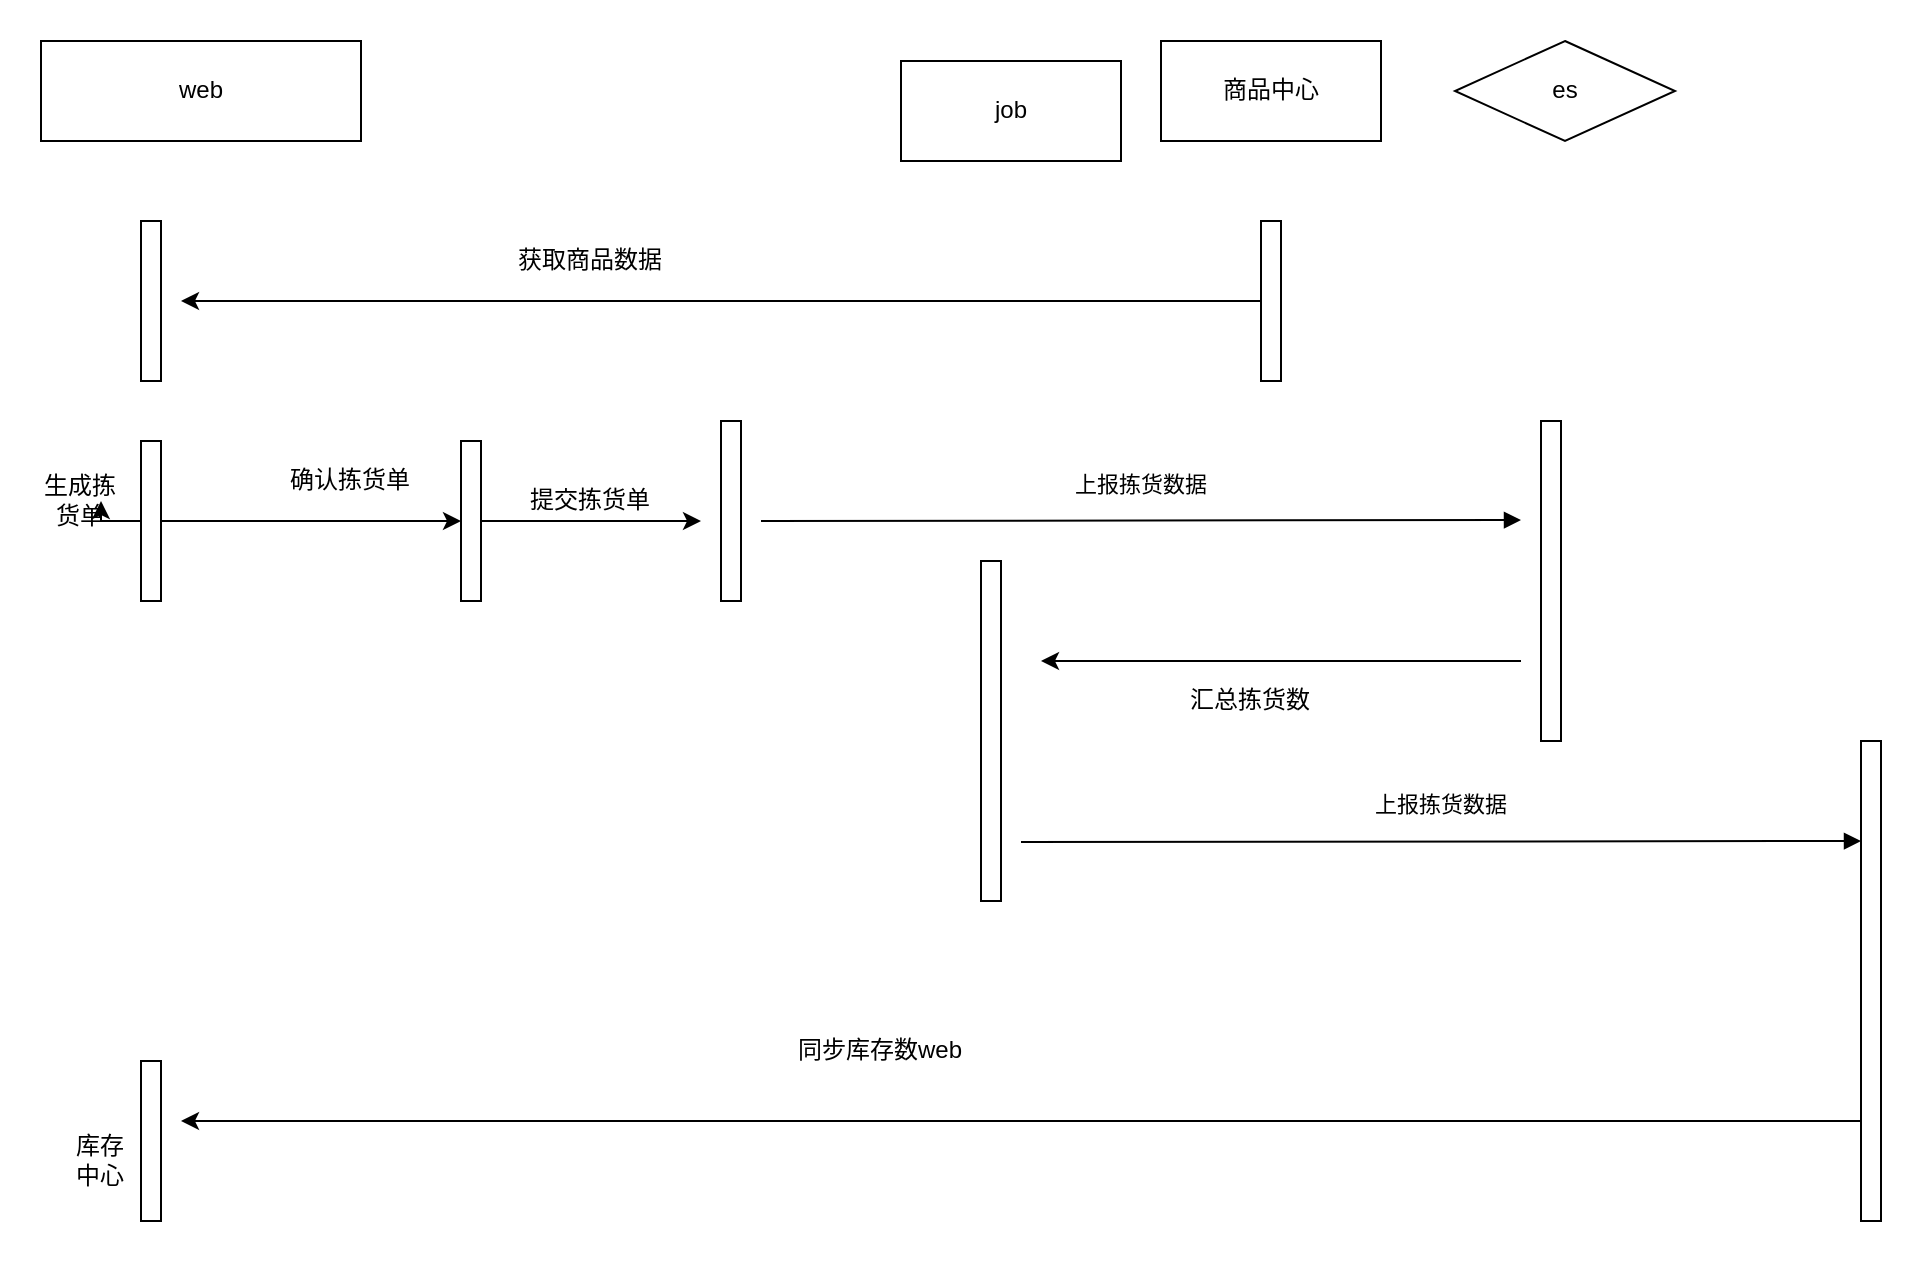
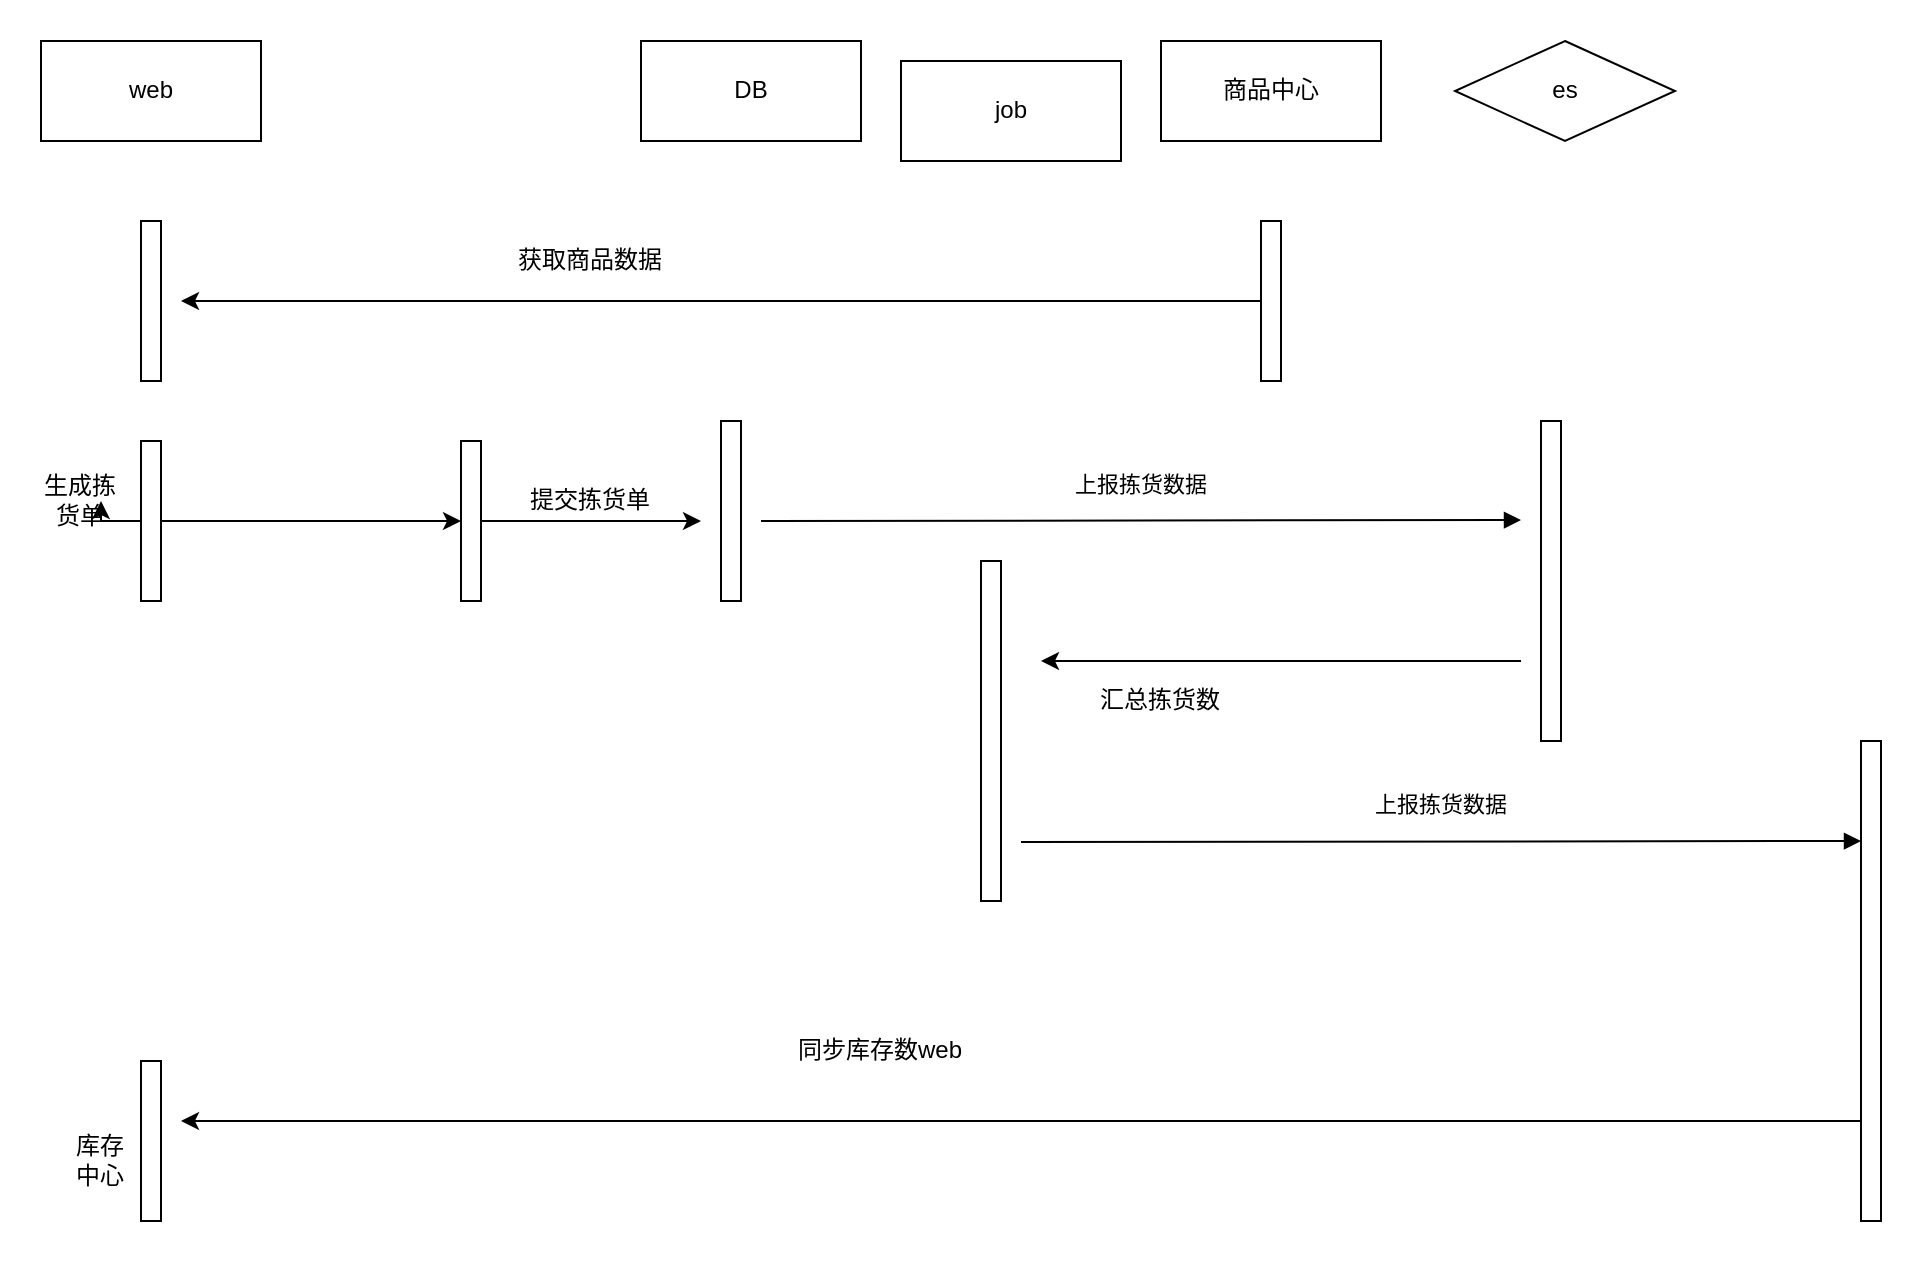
  <mxCell id="0" />
  <mxCell id="1" parent="0" />
- <mxCell id="2" value="web" style="html=1;" vertex="1" parent="1"><mxGeometry x="20" y="20" width="160" height="50" as="geometry" /></mxCell>
+ <mxCell id="2" value="web" style="html=1;" vertex="1" parent="1"><mxGeometry x="20" y="20" width="110" height="50" as="geometry" /></mxCell>
+ <mxCell id="3" value="DB" style="html=1;" vertex="1" parent="1"><mxGeometry x="320" y="20" width="110" height="50" as="geometry" /></mxCell>
  <mxCell id="4" value="商品中心" style="html=1;" vertex="1" parent="1"><mxGeometry x="580" y="20" width="110" height="50" as="geometry" /></mxCell>
  <mxCell id="5" value="es" style="rhombus;html=1;" vertex="1" parent="1"><mxGeometry x="727" y="20" width="110" height="50" as="geometry" /></mxCell>
  <mxCell id="6" value="" style="html=1;points=[];perimeter=orthogonalPerimeter;" vertex="1" parent="1"><mxGeometry x="70" y="110" width="10" height="80" as="geometry" /></mxCell>
  <mxCell id="7" style="edgeStyle=orthogonalEdgeStyle;rounded=0;orthogonalLoop=1;jettySize=auto;html=1;" edge="1" parent="1" source="8"><mxGeometry relative="1" as="geometry"><mxPoint x="90" y="150" as="targetPoint" /></mxGeometry></mxCell>
  <mxCell id="8" value="" style="html=1;points=[];perimeter=orthogonalPerimeter;" vertex="1" parent="1"><mxGeometry x="630" y="110" width="10" height="80" as="geometry" /></mxCell>
  <mxCell id="9" style="edgeStyle=orthogonalEdgeStyle;rounded=0;orthogonalLoop=1;jettySize=auto;html=1;" edge="1" parent="1" source="11" target="13"><mxGeometry relative="1" as="geometry" /></mxCell>
  <mxCell id="10" value="" style="edgeStyle=orthogonalEdgeStyle;rounded=0;orthogonalLoop=1;jettySize=auto;html=1;" edge="1" parent="1" source="11" target="15"><mxGeometry relative="1" as="geometry" /></mxCell>
  <mxCell id="11" value="" style="html=1;points=[];perimeter=orthogonalPerimeter;" vertex="1" parent="1"><mxGeometry x="70" y="220" width="10" height="80" as="geometry" /></mxCell>
  <mxCell id="12" style="edgeStyle=orthogonalEdgeStyle;rounded=0;orthogonalLoop=1;jettySize=auto;html=1;" edge="1" parent="1" source="13"><mxGeometry relative="1" as="geometry"><mxPoint x="350" y="260" as="targetPoint" /></mxGeometry></mxCell>
  <mxCell id="13" value="" style="html=1;points=[];perimeter=orthogonalPerimeter;" vertex="1" parent="1"><mxGeometry x="230" y="220" width="10" height="80" as="geometry" /></mxCell>
- <mxCell id="14" value="确认拣货单" style="text;html=1;strokeColor=none;fillColor=none;align=center;verticalAlign=middle;whiteSpace=wrap;rounded=0;" vertex="1" parent="1"><mxGeometry x="140" y="230" width="70" height="20" as="geometry" /></mxCell>
  <mxCell id="15" value="生成拣货单" style="text;html=1;strokeColor=none;fillColor=none;align=center;verticalAlign=middle;whiteSpace=wrap;rounded=0;" vertex="1" parent="1"><mxGeometry x="20" y="240" width="40" height="20" as="geometry" /></mxCell>
  <mxCell id="16" value="" style="html=1;points=[];perimeter=orthogonalPerimeter;" vertex="1" parent="1"><mxGeometry x="360" y="210" width="10" height="90" as="geometry" /></mxCell>
  <mxCell id="17" value="提交拣货单&lt;br&gt;" style="text;html=1;strokeColor=none;fillColor=none;align=center;verticalAlign=middle;whiteSpace=wrap;rounded=0;" vertex="1" parent="1"><mxGeometry x="260" y="240" width="70" height="20" as="geometry" /></mxCell>
  <mxCell id="18" value="" style="html=1;points=[];perimeter=orthogonalPerimeter;" vertex="1" parent="1"><mxGeometry x="770" y="210" width="10" height="160" as="geometry" /></mxCell>
  <mxCell id="19" value="上报拣货数据" style="html=1;verticalAlign=bottom;endArrow=block;" edge="1" parent="1"><mxGeometry y="10" width="80" relative="1" as="geometry"><mxPoint x="380" y="260" as="sourcePoint" /><mxPoint x="760" y="259.5" as="targetPoint" /><mxPoint y="1" as="offset" /></mxGeometry></mxCell>
  <mxCell id="20" value="获取商品数据" style="text;html=1;strokeColor=none;fillColor=none;align=center;verticalAlign=middle;whiteSpace=wrap;rounded=0;" vertex="1" parent="1"><mxGeometry x="250" y="120" width="90" height="20" as="geometry" /></mxCell>
  <mxCell id="21" style="edgeStyle=orthogonalEdgeStyle;rounded=0;orthogonalLoop=1;jettySize=auto;html=1;" edge="1" parent="1"><mxGeometry relative="1" as="geometry"><mxPoint x="520" y="330" as="targetPoint" /><mxPoint x="760" y="330" as="sourcePoint" /><Array as="points"><mxPoint x="760" y="330" /><mxPoint x="500" y="330" /></Array></mxGeometry></mxCell>
- <mxCell id="22" value="汇总拣货数" style="text;html=1;strokeColor=none;fillColor=none;align=center;verticalAlign=middle;whiteSpace=wrap;rounded=0;" vertex="1" parent="1"><mxGeometry x="590" y="340" width="70" height="20" as="geometry" /></mxCell>
+ <mxCell id="22" value="汇总拣货数" style="text;html=1;strokeColor=none;fillColor=none;align=center;verticalAlign=middle;whiteSpace=wrap;rounded=0;" vertex="1" parent="1"><mxGeometry x="545" y="340" width="70" height="20" as="geometry" /></mxCell>
  <mxCell id="23" value="" style="html=1;points=[];perimeter=orthogonalPerimeter;" vertex="1" parent="1"><mxGeometry x="930" y="370" width="10" height="240" as="geometry" /></mxCell>
  <mxCell id="24" value="job" style="html=1;" vertex="1" parent="1"><mxGeometry x="450" y="30" width="110" height="50" as="geometry" /></mxCell>
  <mxCell id="25" value="" style="html=1;points=[];perimeter=orthogonalPerimeter;" vertex="1" parent="1"><mxGeometry x="490" y="280" width="10" height="170" as="geometry" /></mxCell>
  <mxCell id="26" value="上报拣货数据" style="html=1;verticalAlign=bottom;endArrow=block;" edge="1" parent="1"><mxGeometry y="10" width="80" relative="1" as="geometry"><mxPoint x="510" y="420.5" as="sourcePoint" /><mxPoint x="930" y="420" as="targetPoint" /><mxPoint y="1" as="offset" /></mxGeometry></mxCell>
  <mxCell id="27" value="" style="html=1;points=[];perimeter=orthogonalPerimeter;" vertex="1" parent="1"><mxGeometry x="70" y="530" width="10" height="80" as="geometry" /></mxCell>
  <mxCell id="28" style="edgeStyle=orthogonalEdgeStyle;rounded=0;orthogonalLoop=1;jettySize=auto;html=1;" edge="1" parent="1"><mxGeometry relative="1" as="geometry"><mxPoint x="90" y="560" as="targetPoint" /><mxPoint x="930" y="560" as="sourcePoint" /></mxGeometry></mxCell>
  <mxCell id="29" value="同步库存数web" style="text;html=1;strokeColor=none;fillColor=none;align=center;verticalAlign=middle;whiteSpace=wrap;rounded=0;" vertex="1" parent="1"><mxGeometry x="395" y="515" width="90" height="20" as="geometry" /></mxCell>
  <mxCell id="30" value="库存&lt;br&gt;中心" style="text;html=1;strokeColor=none;fillColor=none;align=center;verticalAlign=middle;whiteSpace=wrap;rounded=0;" vertex="1" parent="1"><mxGeometry x="30" y="570" width="40" height="20" as="geometry" /></mxCell>
